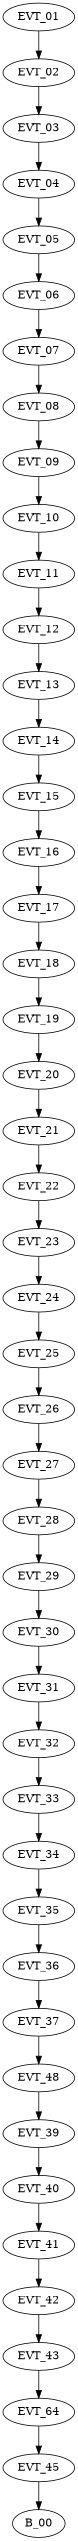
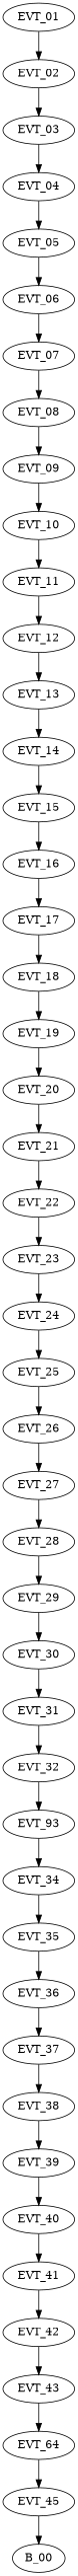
  digraph {
    node [bpid=9 cpu=1 evtno=256 fid=0 gid=300 par="0x40000000000" sid=1 toffs=0 type=tmsg]
    edge [type=defdst]
    EVT_01 [evtno=257]
    EVT_02 [bpid=3 evtno=257 gid=500]
    EVT_03 [bpid=12 evtno=257 gid=505]
    EVT_04 [bpid=14 evtno=257 gid=506]
    EVT_05 [evtno=32 toffs=28000000]
    EVT_06 [evtno=312 toffs=28000000]
    EVT_07 [evtno=75 toffs=28070000]
    EVT_08 [evtno=70 toffs=28140000]
    EVT_09 [evtno=103 toffs=69930000]
    EVT_10 [evtno=44 toffs=69965000]
    EVT_11 [evtno=36 toffs=139965000]
    EVT_12 [bpid=7 sid=2 toffs=140000000]
    EVT_13 [bpid=7 evtno=312 sid=2 toffs=168000000]
    EVT_14 [bpid=7 evtno=109 sid=2 toffs=168035000]
    EVT_15 [bpid=7 evtno=39 sid=2 toffs=265600000]
    EVT_16 [bpid=7 evtno=107 sid=2 toffs=267300000]
    EVT_17 [bpid=7 evtno=40 sid=2 toffs=267400000]
    EVT_18 [bpid=7 evtno=518 sid=2 toffs=267460000]
    EVT_19 [bpid=8 sid=3 toffs=268000000]
    EVT_20 [bpid=8 evtno=43 sid=3 toffs=296000000]
    EVT_21 [bpid=8 evtno=312 sid=3 toffs=296000000]
    EVT_22 [bpid=10 sid=4 toffs=328000000]
    EVT_23 [bpid=10 evtno=312 sid=4 toffs=356000000]
    EVT_24 [bpid=15 toffs=716000000]
    EVT_25 [bpid=17 gid=500 toffs=716000000]
    EVT_26 [bpid=2 gid=505 toffs=716000000]
    EVT_27 [bpid=13 gid=506 toffs=716000000]
    EVT_28 [bpid=10 evtno=45 sid=4 toffs=743965000]
    EVT_29 [bpid=15 evtno=57 toffs=744000000]
    EVT_30 [bpid=15 evtno=312 toffs=744000000]
    EVT_31 [bpid=16 evtno=47 sid=2 toffs=745000000]
    EVT_32 [bpid=16 sid=2 toffs=752000000]
-   EVT_33 [bpid=16 evtno=49 sid=2 toffs=780000000]
+   EVT_33 [bpid=16 evtno=49 sid=2 toffs=780000000 label=EVT_93]
    EVT_34 [bpid=16 evtno=312 sid=2 toffs=780000000]
    EVT_35 [bpid=16 evtno=520 sid=2 toffs=780035000]
    EVT_36 [bpid=1 sid=3 toffs=788000000]
    EVT_37 [bpid=1 evtno=51 sid=3 toffs=816000000]
-   EVT_38 [bpid=1 evtno=312 sid=3 toffs=816000000 label=EVT_48]
+   EVT_38 [bpid=1 evtno=312 sid=3 toffs=816000000]
    EVT_39 [bpid=4 toffs=824000000]
    EVT_40 [bpid=11 gid=500 toffs=824000000]
    EVT_41 [bpid=6 gid=505 toffs=824000000]
    EVT_42 [bpid=5 gid=506 toffs=824000000]
    EVT_43 [bpid=4 evtno=52 toffs=852000000]
    n44 [bpid=4 evtno=312 label=EVT_64 toffs=852000000]
    EVT_45 [bpid=4 evtno=55 toffs=1340000000]
    B_00 [tperiod=1340000000 type=block bpid="" evtno="" fid="" gid="" par="" sid="" toffs=""]
    subgraph sub_1 {
      EVT_01
      EVT_02
      EVT_03
      EVT_04
      EVT_05
      EVT_06
      EVT_07
      EVT_08
      EVT_09
      EVT_10
      EVT_11
      EVT_12
      EVT_13
      EVT_14
      EVT_15
      EVT_16
      EVT_17
      EVT_18
      EVT_19
      EVT_20
      EVT_21
      EVT_22
      EVT_23
      EVT_24
      EVT_25
      EVT_26
      EVT_27
      EVT_28
      EVT_29
      EVT_30
      EVT_31
      EVT_32
      EVT_33
      EVT_34
      EVT_35
      EVT_36
      EVT_37
      EVT_38
      EVT_39
      EVT_40
      EVT_41
      EVT_42
      EVT_43
      n44
      EVT_45
      B_00
    }
    EVT_01 -> EVT_02
    EVT_02 -> EVT_03
    EVT_03 -> EVT_04
    EVT_04 -> EVT_05
    EVT_05 -> EVT_06
    EVT_06 -> EVT_07
    EVT_07 -> EVT_08
    EVT_08 -> EVT_09
    EVT_09 -> EVT_10
    EVT_10 -> EVT_11
    EVT_11 -> EVT_12
    EVT_12 -> EVT_13
    EVT_13 -> EVT_14
    EVT_14 -> EVT_15
    EVT_15 -> EVT_16
    EVT_16 -> EVT_17
    EVT_17 -> EVT_18
    EVT_18 -> EVT_19
    EVT_19 -> EVT_20
    EVT_20 -> EVT_21
    EVT_21 -> EVT_22
    EVT_22 -> EVT_23
    EVT_23 -> EVT_24
    EVT_24 -> EVT_25
    EVT_25 -> EVT_26
    EVT_26 -> EVT_27
    EVT_27 -> EVT_28
    EVT_28 -> EVT_29
    EVT_29 -> EVT_30
    EVT_30 -> EVT_31
    EVT_31 -> EVT_32
    EVT_32 -> EVT_33
    EVT_33 -> EVT_34
    EVT_34 -> EVT_35
    EVT_35 -> EVT_36
    EVT_36 -> EVT_37
    EVT_37 -> EVT_38
    EVT_38 -> EVT_39
    EVT_39 -> EVT_40
    EVT_40 -> EVT_41
    EVT_41 -> EVT_42
    EVT_42 -> EVT_43
    EVT_43 -> n44
    n44 -> EVT_45
    EVT_45 -> B_00
  }
